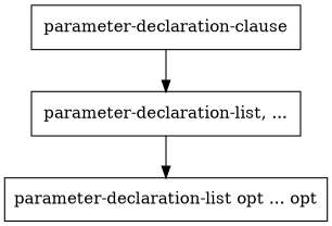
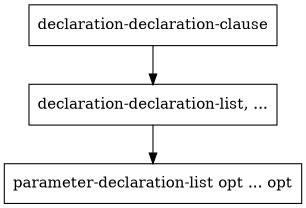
  digraph {
    node [shape=record]
    edge [color=black]
-   n1 [label="parameter-declaration-clause"]
-   n2 [label="parameter-declaration-list, ..."]
+   n1 [label="declaration-declaration-clause"]
+   n2 [label="declaration-declaration-list, ..."]
    n3 [label="parameter-declaration-list opt ... opt"]
    n1 -> n2
    n2 -> n3
  }
